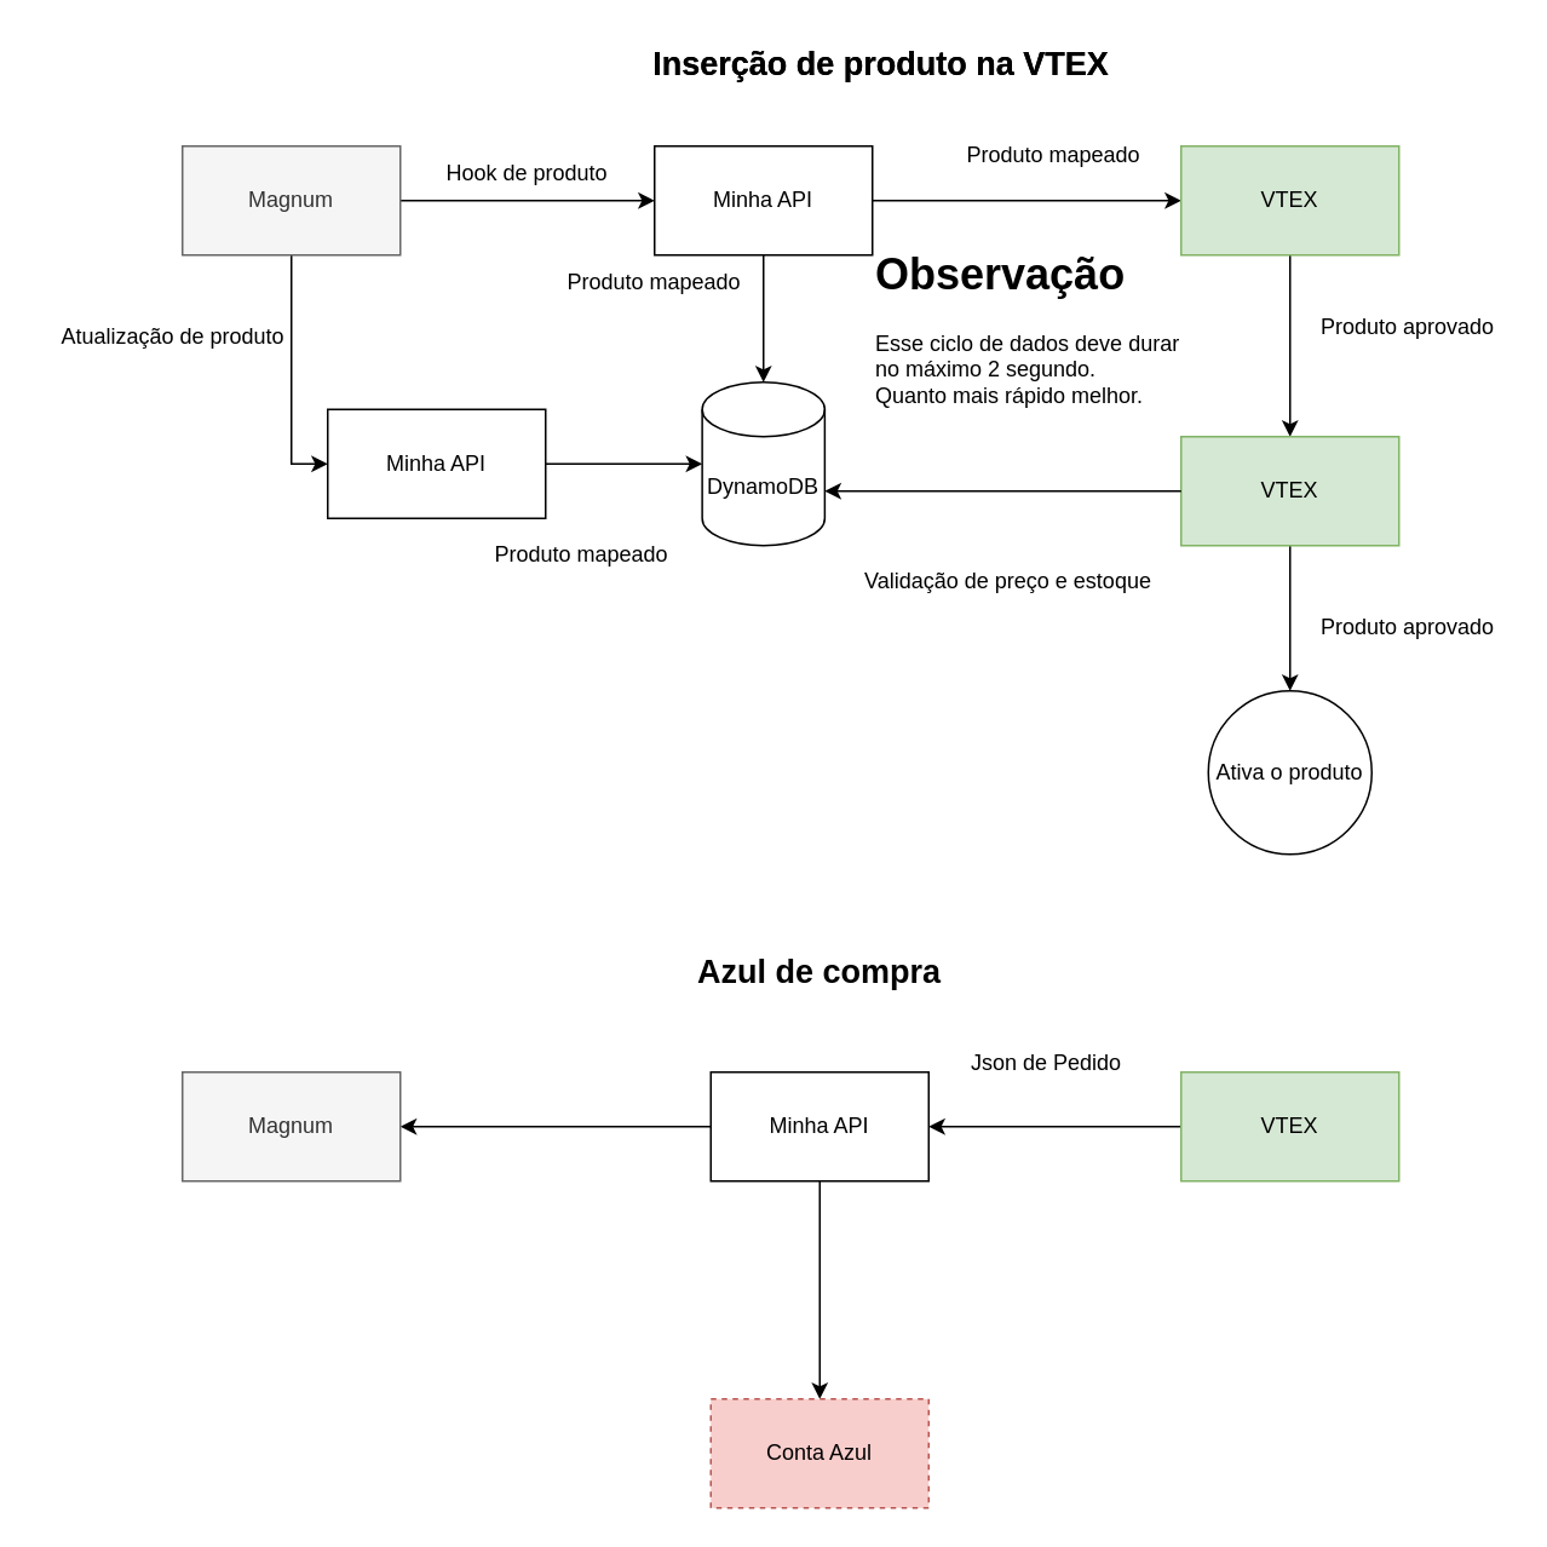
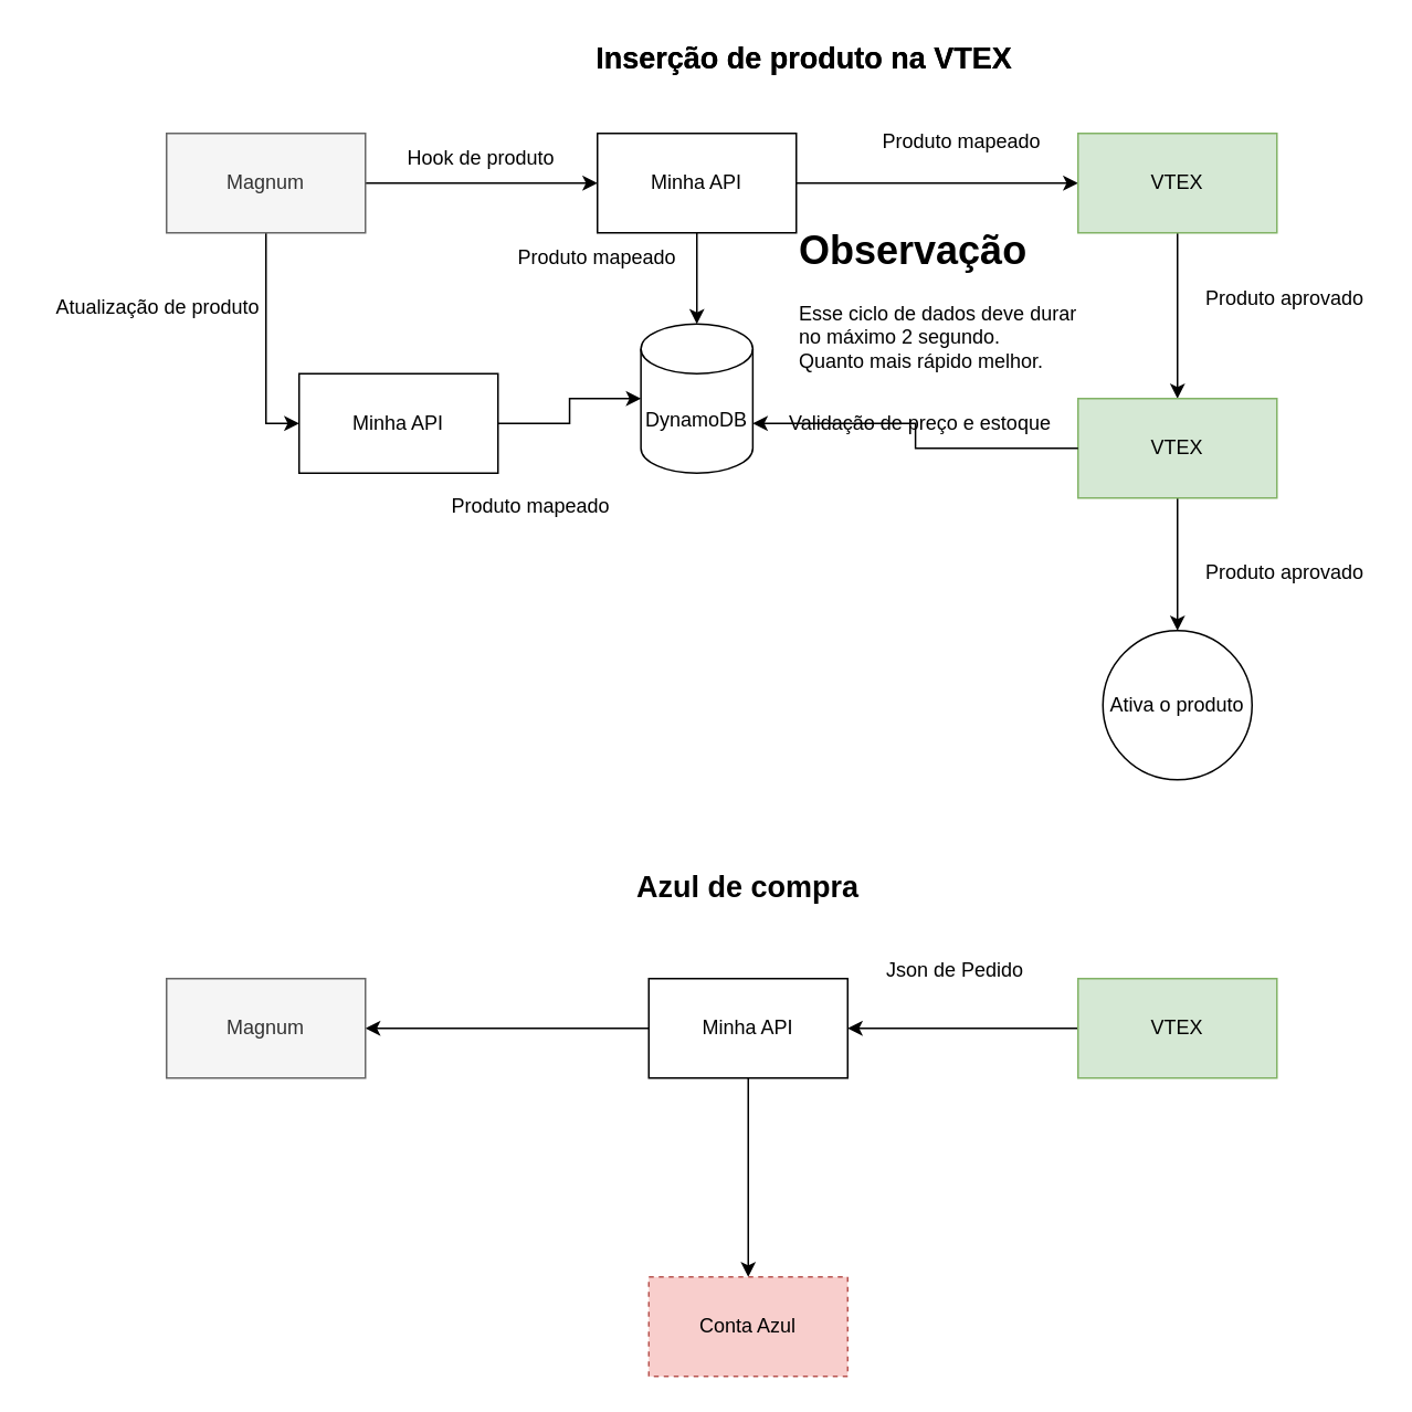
  <mxCell id="0" />
  <mxCell id="1" parent="0" />
  <mxCell id="2" style="edgeStyle=orthogonalEdgeStyle;rounded=0;orthogonalLoop=1;jettySize=auto;html=1;" parent="1" source="4" target="6" edge="1"><mxGeometry relative="1" as="geometry" /></mxCell>
  <mxCell id="3" style="edgeStyle=orthogonalEdgeStyle;rounded=0;orthogonalLoop=1;jettySize=auto;html=1;entryX=0;entryY=0.5;entryDx=0;entryDy=0;" parent="1" source="4" target="20" edge="1"><mxGeometry relative="1" as="geometry" /></mxCell>
  <mxCell id="4" value="Magnum" style="rounded=0;whiteSpace=wrap;html=1;fillColor=#f5f5f5;fontColor=#333333;strokeColor=#666666;" parent="1" vertex="1"><mxGeometry x="100" y="80" width="120" height="60" as="geometry" /></mxCell>
  <mxCell id="5" style="edgeStyle=orthogonalEdgeStyle;rounded=0;orthogonalLoop=1;jettySize=auto;html=1;" parent="1" source="6" target="9" edge="1"><mxGeometry relative="1" as="geometry" /></mxCell>
  <mxCell id="6" value="Minha API" style="rounded=0;whiteSpace=wrap;html=1;" parent="1" vertex="1"><mxGeometry x="360" y="80" width="120" height="60" as="geometry" /></mxCell>
  <mxCell id="7" value="Hook de produto" style="text;html=1;align=center;verticalAlign=middle;whiteSpace=wrap;rounded=0;" parent="1" vertex="1"><mxGeometry x="240" y="80" width="100" height="30" as="geometry" /></mxCell>
  <mxCell id="8" style="edgeStyle=orthogonalEdgeStyle;rounded=0;orthogonalLoop=1;jettySize=auto;html=1;entryX=0.5;entryY=0;entryDx=0;entryDy=0;" parent="1" source="9" target="13" edge="1"><mxGeometry relative="1" as="geometry" /></mxCell>
  <mxCell id="9" value="VTEX" style="rounded=0;whiteSpace=wrap;html=1;fillColor=#d5e8d4;strokeColor=#82b366;" parent="1" vertex="1"><mxGeometry x="650" y="80" width="120" height="60" as="geometry" /></mxCell>
  <mxCell id="10" value="Produto mapeado" style="text;html=1;align=center;verticalAlign=middle;whiteSpace=wrap;rounded=0;" parent="1" vertex="1"><mxGeometry x="520" y="70" width="120" height="30" as="geometry" /></mxCell>
  <mxCell id="11" value="&lt;h1 style=&quot;margin-top: 0px;&quot;&gt;Observação&lt;/h1&gt;&lt;div&gt;Esse ciclo de dados deve durar no máximo 2 segundo.&lt;/div&gt;&lt;div&gt;Quanto mais rápido melhor.&lt;/div&gt;" style="text;html=1;whiteSpace=wrap;overflow=hidden;rounded=0;" parent="1" vertex="1"><mxGeometry x="480" y="130" width="170" height="110" as="geometry" /></mxCell>
  <mxCell id="12" style="edgeStyle=orthogonalEdgeStyle;rounded=0;orthogonalLoop=1;jettySize=auto;html=1;entryX=0.5;entryY=0;entryDx=0;entryDy=0;" parent="1" source="13" target="22" edge="1"><mxGeometry relative="1" as="geometry" /></mxCell>
  <mxCell id="13" value="VTEX" style="rounded=0;whiteSpace=wrap;html=1;fillColor=#d5e8d4;strokeColor=#82b366;" parent="1" vertex="1"><mxGeometry x="650" y="240" width="120" height="60" as="geometry" /></mxCell>
  <mxCell id="14" value="Produto aprovado" style="text;html=1;align=center;verticalAlign=middle;whiteSpace=wrap;rounded=0;" parent="1" vertex="1"><mxGeometry x="720" y="165" width="110" height="30" as="geometry" /></mxCell>
- <mxCell id="15" value="DynamoDB" style="shape=cylinder3;whiteSpace=wrap;html=1;boundedLbl=1;backgroundOutline=1;size=15;" parent="1" vertex="1"><mxGeometry x="386.25" y="210" width="67.5" height="90" as="geometry" /></mxCell>
+ <mxCell id="15" value="DynamoDB" style="shape=cylinder3;whiteSpace=wrap;html=1;boundedLbl=1;backgroundOutline=1;size=15;" parent="1" vertex="1"><mxGeometry x="386.25" y="195" width="67.5" height="90" as="geometry" /></mxCell>
  <mxCell id="16" style="edgeStyle=orthogonalEdgeStyle;rounded=0;orthogonalLoop=1;jettySize=auto;html=1;entryX=0.5;entryY=0;entryDx=0;entryDy=0;entryPerimeter=0;" parent="1" source="6" target="15" edge="1"><mxGeometry relative="1" as="geometry" /></mxCell>
  <mxCell id="17" style="edgeStyle=orthogonalEdgeStyle;rounded=0;orthogonalLoop=1;jettySize=auto;html=1;entryX=1;entryY=0;entryDx=0;entryDy=60;entryPerimeter=0;" parent="1" source="13" target="15" edge="1"><mxGeometry relative="1" as="geometry" /></mxCell>
- <mxCell id="18" value="Validação de preço e estoque" style="text;html=1;align=center;verticalAlign=middle;whiteSpace=wrap;rounded=0;" parent="1" vertex="1"><mxGeometry x="470" y="305" width="170" height="30" as="geometry" /></mxCell>
+ <mxCell id="18" value="Validação de preço e estoque" style="text;html=1;align=center;verticalAlign=middle;whiteSpace=wrap;rounded=0;" parent="1" vertex="1"><mxGeometry x="470" y="240" width="170" height="30" as="geometry" /></mxCell>
  <mxCell id="19" style="edgeStyle=orthogonalEdgeStyle;rounded=0;orthogonalLoop=1;jettySize=auto;html=1;" parent="1" source="20" target="15" edge="1"><mxGeometry relative="1" as="geometry" /></mxCell>
  <mxCell id="20" value="Minha API" style="rounded=0;whiteSpace=wrap;html=1;" parent="1" vertex="1"><mxGeometry x="180" y="225" width="120" height="60" as="geometry" /></mxCell>
  <mxCell id="21" value="Atualização de produto" style="text;html=1;align=center;verticalAlign=middle;whiteSpace=wrap;rounded=0;" parent="1" vertex="1"><mxGeometry x="20" y="170" width="150" height="30" as="geometry" /></mxCell>
  <mxCell id="22" value="Ativa o produto" style="ellipse;whiteSpace=wrap;html=1;aspect=fixed;" parent="1" vertex="1"><mxGeometry x="665" y="380" width="90" height="90" as="geometry" /></mxCell>
  <mxCell id="23" value="Produto aprovado" style="text;html=1;align=center;verticalAlign=middle;whiteSpace=wrap;rounded=0;" parent="1" vertex="1"><mxGeometry x="720" y="330" width="110" height="30" as="geometry" /></mxCell>
  <mxCell id="24" value="Produto mapeado" style="text;html=1;align=center;verticalAlign=middle;whiteSpace=wrap;rounded=0;" parent="1" vertex="1"><mxGeometry x="300" y="140" width="120" height="30" as="geometry" /></mxCell>
  <mxCell id="25" value="Produto mapeado" style="text;html=1;align=center;verticalAlign=middle;whiteSpace=wrap;rounded=0;" parent="1" vertex="1"><mxGeometry x="260" y="290" width="120" height="30" as="geometry" /></mxCell>
  <mxCell id="26" value="Inserção de produto na VTEX" style="text;html=1;align=center;verticalAlign=middle;whiteSpace=wrap;rounded=0;fontSize=18;fontStyle=1" parent="1" vertex="1"><mxGeometry x="330" y="20" width="310" height="30" as="geometry" /></mxCell>
  <mxCell id="27" value="Inserção de produto na VTEX" style="text;html=1;align=center;verticalAlign=middle;whiteSpace=wrap;rounded=0;fontSize=18;fontStyle=1" parent="1" vertex="1"><mxGeometry x="330" y="20" width="310" height="30" as="geometry" /></mxCell>
  <mxCell id="28" value="Azul de compra" style="text;html=1;align=center;verticalAlign=middle;whiteSpace=wrap;rounded=0;fontSize=18;fontStyle=1" parent="1" vertex="1"><mxGeometry x="296" y="520" width="310" height="30" as="geometry" /></mxCell>
  <mxCell id="29" style="edgeStyle=orthogonalEdgeStyle;rounded=0;orthogonalLoop=1;jettySize=auto;html=1;entryX=1;entryY=0.5;entryDx=0;entryDy=0;" edge="1" parent="1" source="30" target="33"><mxGeometry relative="1" as="geometry" /></mxCell>
  <mxCell id="30" value="VTEX" style="rounded=0;whiteSpace=wrap;html=1;fillColor=#d5e8d4;strokeColor=#82b366;" vertex="1" parent="1"><mxGeometry x="650" y="590" width="120" height="60" as="geometry" /></mxCell>
  <mxCell id="31" style="edgeStyle=orthogonalEdgeStyle;rounded=0;orthogonalLoop=1;jettySize=auto;html=1;entryX=1;entryY=0.5;entryDx=0;entryDy=0;" edge="1" parent="1" source="33" target="34"><mxGeometry relative="1" as="geometry" /></mxCell>
  <mxCell id="32" style="edgeStyle=orthogonalEdgeStyle;rounded=0;orthogonalLoop=1;jettySize=auto;html=1;entryX=0.5;entryY=0;entryDx=0;entryDy=0;" edge="1" parent="1" source="33" target="36"><mxGeometry relative="1" as="geometry" /></mxCell>
  <mxCell id="33" value="Minha API" style="rounded=0;whiteSpace=wrap;html=1;" vertex="1" parent="1"><mxGeometry x="391" y="590" width="120" height="60" as="geometry" /></mxCell>
  <mxCell id="34" value="Magnum" style="rounded=0;whiteSpace=wrap;html=1;fillColor=#f5f5f5;fontColor=#333333;strokeColor=#666666;" vertex="1" parent="1"><mxGeometry x="100" y="590" width="120" height="60" as="geometry" /></mxCell>
  <mxCell id="35" value="Json de Pedido" style="text;html=1;align=center;verticalAlign=middle;whiteSpace=wrap;rounded=0;" vertex="1" parent="1"><mxGeometry x="531" y="570" width="90" height="30" as="geometry" /></mxCell>
  <mxCell id="36" value="Conta Azul" style="rounded=0;whiteSpace=wrap;html=1;fillColor=#f8cecc;strokeColor=#b85450;dashed=1;" vertex="1" parent="1"><mxGeometry x="391" y="770" width="120" height="60" as="geometry" /></mxCell>
